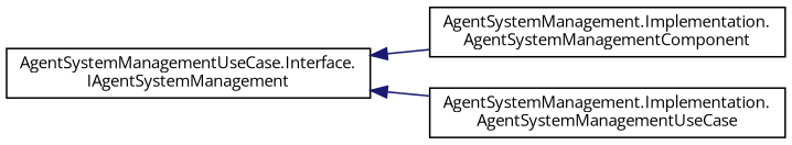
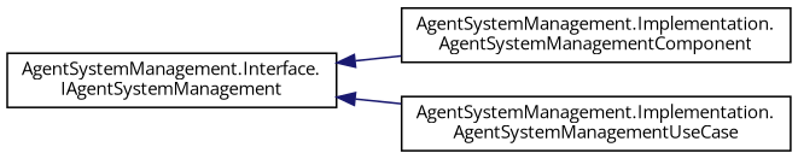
  digraph {
    rankdir=LR
    fontname="Open Sans"
    node [color=black fillcolor=white fontname="Open Sans" fontsize=10 shape=record style=filled]
    edge [color=midnightblue dir=back fontname="Open Sans" fontsize=10 labelfontname=Helvetica labelfontsize=10 style=solid]
-   n1 [height=0.2 label="AgentSystemManagementUseCase.Interface.\lIAgentSystemManagement" width=0.4]
+   n1 [height=0.2 label="AgentSystemManagement.Interface.\lIAgentSystemManagement" width=0.4]
    n2 [height=0.2 label="AgentSystemManagement.Implementation.\lAgentSystemManagementComponent" width=0.4]
    n3 [height=0.2 label="AgentSystemManagement.Implementation.\lAgentSystemManagementUseCase" width=0.4]
    n1 -> n2
    n1 -> n3
  }
